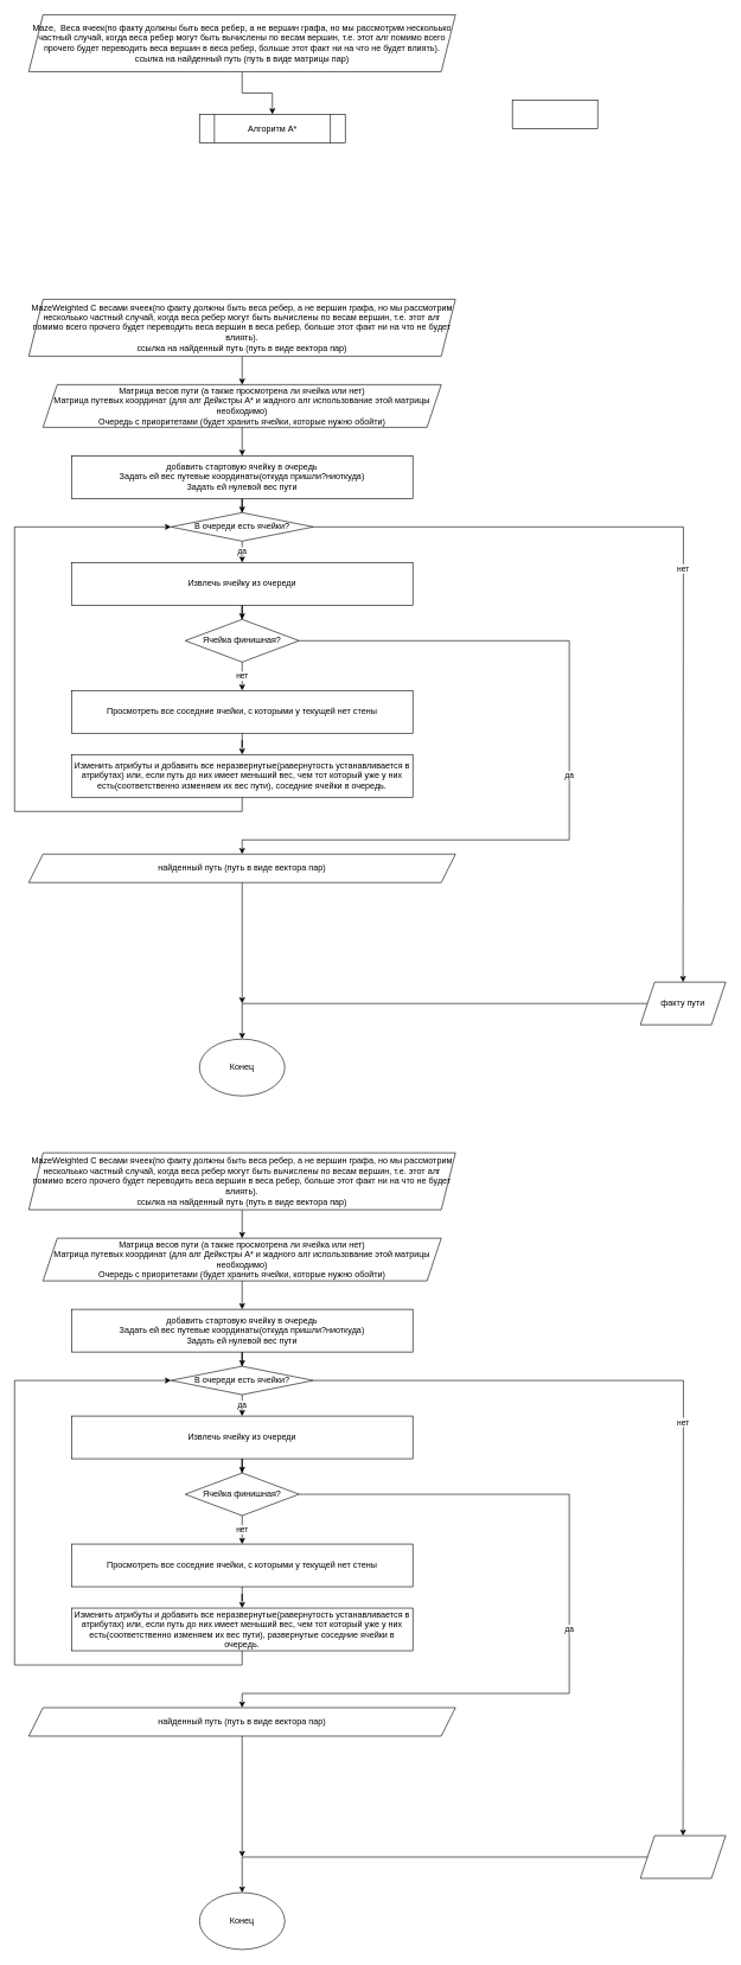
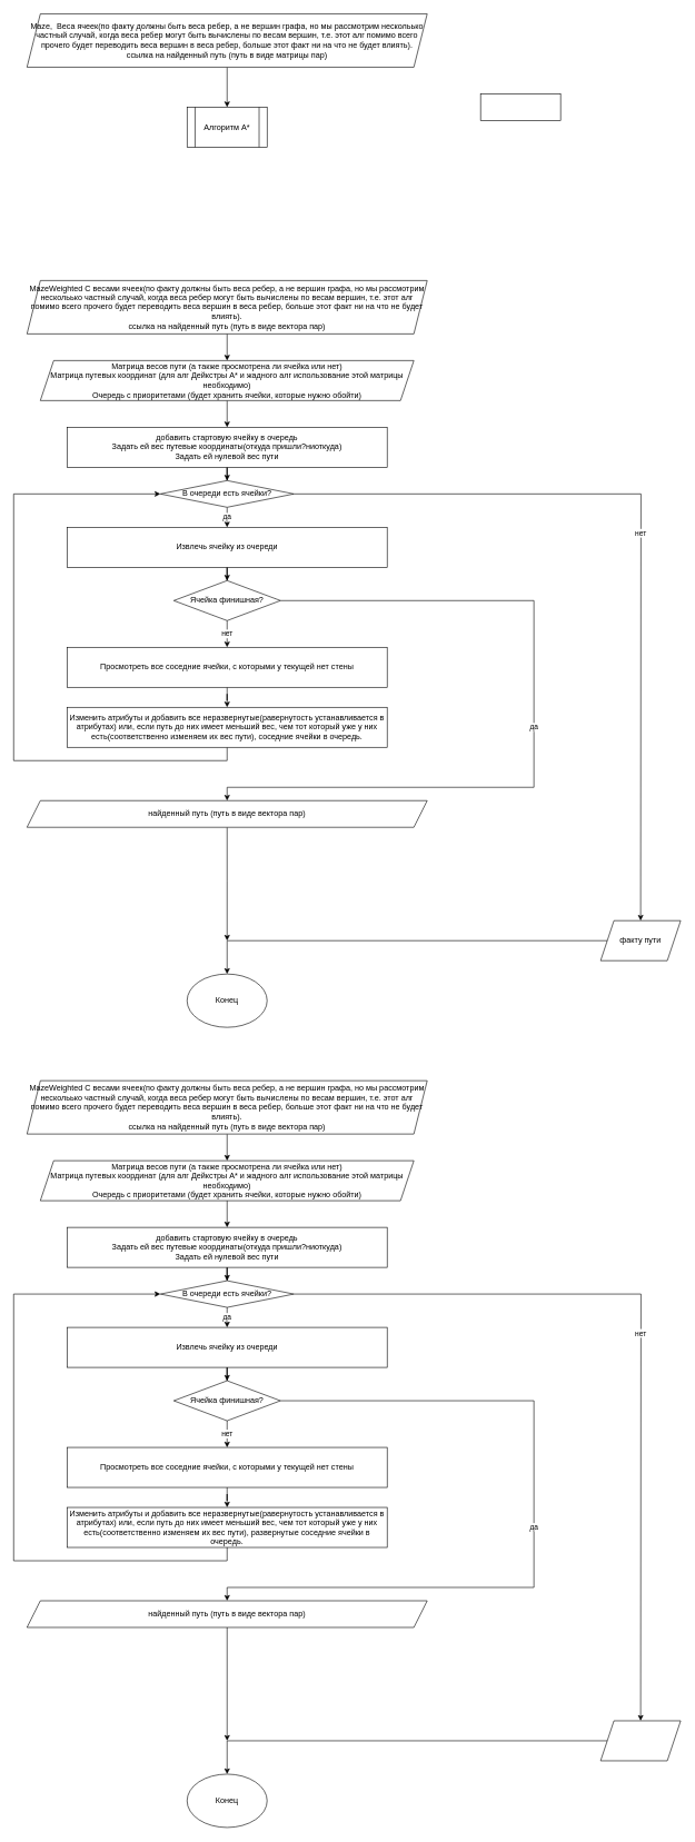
  <mxCell id="0" />
  <mxCell id="1" parent="0" />
  <mxCell id="2" value="" style="rounded=0;whiteSpace=wrap;html=1;" parent="1" vertex="1"><mxGeometry x="720" y="140" width="120" height="40" as="geometry" /></mxCell>
- <mxCell id="3" value="Алгоритм А*" style="shape=process;whiteSpace=wrap;html=1;backgroundOutline=1;" parent="1" vertex="1"><mxGeometry x="280" y="160" width="205" height="40" as="geometry" /></mxCell>
+ <mxCell id="3" value="Алгоритм А*" style="shape=process;whiteSpace=wrap;html=1;backgroundOutline=1;" parent="1" vertex="1"><mxGeometry x="280" y="160" width="120" height="60" as="geometry" /></mxCell>
  <mxCell id="4" style="edgeStyle=orthogonalEdgeStyle;rounded=0;orthogonalLoop=1;jettySize=auto;html=1;" parent="1" source="5" target="3" edge="1"><mxGeometry relative="1" as="geometry" /></mxCell>
  <mxCell id="5" value="Maze,&amp;nbsp; Веса ячеек(по факту должны быть веса ребер, а не вершин графа, но мы рассмотрим нескольько частный случай, когда веса ребер могут быть вычислены по весам вершин, т.е. этот алг помимо всего прочего будет переводить веса вершин в веса ребер, больше этот факт ни на что не будет влиять). ссылка на найденный путь (путь в виде матрицы пар)" style="shape=parallelogram;perimeter=parallelogramPerimeter;whiteSpace=wrap;html=1;fixedSize=1;" parent="1" vertex="1"><mxGeometry x="40" y="20" width="600" height="80" as="geometry" /></mxCell>
  <mxCell id="6" style="edgeStyle=orthogonalEdgeStyle;rounded=0;orthogonalLoop=1;jettySize=auto;html=1;" parent="1" source="7" target="11" edge="1"><mxGeometry relative="1" as="geometry" /></mxCell>
  <mxCell id="7" value="MazeWeighted С весами ячеек(по факту должны быть веса ребер, а не вершин графа, но мы рассмотрим нескольько частный случай, когда веса ребер могут быть вычислены по весам вершин, т.е. этот алг помимо всего прочего будет переводить веса вершин в веса ребер, больше этот факт ни на что не будет влиять).&lt;br&gt;ссылка на найденный путь (путь в виде вектора пар)" style="shape=parallelogram;perimeter=parallelogramPerimeter;whiteSpace=wrap;html=1;fixedSize=1;align=center;" parent="1" vertex="1"><mxGeometry x="40" y="420" width="600" height="80" as="geometry" /></mxCell>
  <mxCell id="8" style="edgeStyle=orthogonalEdgeStyle;rounded=0;orthogonalLoop=1;jettySize=auto;html=1;" edge="1" parent="1" source="9"><mxGeometry relative="1" as="geometry"><mxPoint x="340" y="1410" as="targetPoint" /><Array as="points"><mxPoint x="340" y="1320" /><mxPoint x="340" y="1320" /></Array></mxGeometry></mxCell>
  <mxCell id="9" value="найденный путь (путь в виде вектора пар)" style="shape=parallelogram;perimeter=parallelogramPerimeter;whiteSpace=wrap;html=1;fixedSize=1;" parent="1" vertex="1"><mxGeometry x="40" y="1200" width="600" height="40" as="geometry" /></mxCell>
  <mxCell id="10" style="edgeStyle=orthogonalEdgeStyle;rounded=0;orthogonalLoop=1;jettySize=auto;html=1;entryX=0.5;entryY=0;entryDx=0;entryDy=0;" parent="1" source="11" target="13" edge="1"><mxGeometry relative="1" as="geometry" /></mxCell>
  <mxCell id="11" value="Матрица весов пути (а также просмотрена ли ячейка или нет)&lt;br&gt;Матрица путевых координат (для алг Дейкстры А* и жадного алг использование этой матрицы необходимо)&lt;br&gt;Очередь с приоритетами (будет хранить ячейки, которые нужно обойти)" style="shape=parallelogram;perimeter=parallelogramPerimeter;whiteSpace=wrap;html=1;fixedSize=1;" parent="1" vertex="1"><mxGeometry x="60" y="540" width="560" height="60" as="geometry" /></mxCell>
  <mxCell id="12" style="edgeStyle=orthogonalEdgeStyle;rounded=0;orthogonalLoop=1;jettySize=auto;html=1;entryX=0.5;entryY=0;entryDx=0;entryDy=0;" edge="1" parent="1" source="13" target="25"><mxGeometry relative="1" as="geometry" /></mxCell>
  <mxCell id="13" value="добавить стартовую ячейку в очередь&lt;br&gt;Задать ей вес путевые координаты(откуда пришли?ниоткуда)&lt;br&gt;Задать ей нулевой вес пути" style="rounded=0;whiteSpace=wrap;html=1;" parent="1" vertex="1"><mxGeometry x="100" y="640" width="480" height="60" as="geometry" /></mxCell>
  <mxCell id="14" style="edgeStyle=orthogonalEdgeStyle;rounded=0;orthogonalLoop=1;jettySize=auto;html=1;" edge="1" parent="1" source="15" target="22"><mxGeometry relative="1" as="geometry" /></mxCell>
  <mxCell id="15" value="Извлечь ячейку из очереди" style="rounded=0;whiteSpace=wrap;html=1;" parent="1" vertex="1"><mxGeometry x="100" y="790" width="480" height="60" as="geometry" /></mxCell>
  <mxCell id="16" style="edgeStyle=orthogonalEdgeStyle;rounded=0;orthogonalLoop=1;jettySize=auto;html=1;exitX=0.5;exitY=1;exitDx=0;exitDy=0;entryX=0;entryY=0.5;entryDx=0;entryDy=0;" edge="1" parent="1" source="17" target="25"><mxGeometry relative="1" as="geometry"><mxPoint x="20" y="790" as="targetPoint" /><mxPoint x="340" y="1173.333" as="sourcePoint" /><Array as="points"><mxPoint x="340" y="1140" /><mxPoint x="20" y="1140" /><mxPoint x="20" y="740" /></Array></mxGeometry></mxCell>
  <mxCell id="17" value="Изменить атрибуты и добавить все неразвернутые(равернутость устанавливается в атрибутах) или, если путь до них имеет меньший вес, чем тот который уже у них есть(соответственно изменяем их вес пути), соседние ячейки в очередь." style="rounded=0;whiteSpace=wrap;html=1;" parent="1" vertex="1"><mxGeometry x="100" y="1060" width="480" height="60" as="geometry" /></mxCell>
  <mxCell id="18" style="edgeStyle=orthogonalEdgeStyle;rounded=0;orthogonalLoop=1;jettySize=auto;html=1;entryX=0.5;entryY=0;entryDx=0;entryDy=0;" edge="1" parent="1" source="19" target="17"><mxGeometry relative="1" as="geometry" /></mxCell>
  <mxCell id="19" value="Просмотреть все соседние ячейки, с которыми у текущей нет стены" style="rounded=0;whiteSpace=wrap;html=1;" parent="1" vertex="1"><mxGeometry x="100" y="970" width="480" height="60" as="geometry" /></mxCell>
  <mxCell id="20" value="нет" style="edgeStyle=orthogonalEdgeStyle;rounded=0;orthogonalLoop=1;jettySize=auto;html=1;entryX=0.5;entryY=0;entryDx=0;entryDy=0;" edge="1" parent="1" source="22" target="19"><mxGeometry relative="1" as="geometry" /></mxCell>
  <mxCell id="21" value="да" style="edgeStyle=orthogonalEdgeStyle;rounded=0;orthogonalLoop=1;jettySize=auto;html=1;entryX=0.5;entryY=0;entryDx=0;entryDy=0;" edge="1" parent="1" source="22" target="9"><mxGeometry relative="1" as="geometry"><mxPoint x="750" y="1390.833" as="targetPoint" /><Array as="points"><mxPoint x="800" y="900" /><mxPoint x="800" y="1180" /><mxPoint x="340" y="1180" /></Array></mxGeometry></mxCell>
  <mxCell id="22" value="Ячейка финишная?" style="rhombus;whiteSpace=wrap;html=1;" vertex="1" parent="1"><mxGeometry x="260" y="870" width="160" height="60" as="geometry" /></mxCell>
  <mxCell id="23" value="да" style="edgeStyle=orthogonalEdgeStyle;rounded=0;orthogonalLoop=1;jettySize=auto;html=1;entryX=0.5;entryY=0;entryDx=0;entryDy=0;" edge="1" parent="1" source="25" target="15"><mxGeometry relative="1" as="geometry" /></mxCell>
  <mxCell id="24" value="нет" style="edgeStyle=orthogonalEdgeStyle;rounded=0;orthogonalLoop=1;jettySize=auto;html=1;" edge="1" parent="1" source="25"><mxGeometry relative="1" as="geometry"><mxPoint x="960" y="1380" as="targetPoint" /></mxGeometry></mxCell>
  <mxCell id="25" value="В очереди есть ячейки?" style="rhombus;whiteSpace=wrap;html=1;" vertex="1" parent="1"><mxGeometry x="240" y="720" width="200" height="40" as="geometry" /></mxCell>
  <mxCell id="26" style="edgeStyle=orthogonalEdgeStyle;rounded=0;orthogonalLoop=1;jettySize=auto;html=1;entryX=0.5;entryY=0;entryDx=0;entryDy=0;" edge="1" parent="1" source="27" target="28"><mxGeometry relative="1" as="geometry" /></mxCell>
  <mxCell id="27" value="факту пути" style="shape=parallelogram;perimeter=parallelogramPerimeter;whiteSpace=wrap;html=1;fixedSize=1;" vertex="1" parent="1"><mxGeometry x="900" y="1380" width="120" height="60" as="geometry" /></mxCell>
  <mxCell id="28" value="Конец" style="ellipse;whiteSpace=wrap;html=1;" vertex="1" parent="1"><mxGeometry x="280" y="1460" width="120" height="80" as="geometry" /></mxCell>
  <mxCell id="29" style="edgeStyle=orthogonalEdgeStyle;rounded=0;orthogonalLoop=1;jettySize=auto;html=1;" edge="1" source="30" target="34" parent="1"><mxGeometry relative="1" as="geometry" /></mxCell>
  <mxCell id="30" value="MazeWeighted С весами ячеек(по факту должны быть веса ребер, а не вершин графа, но мы рассмотрим нескольько частный случай, когда веса ребер могут быть вычислены по весам вершин, т.е. этот алг помимо всего прочего будет переводить веса вершин в веса ребер, больше этот факт ни на что не будет влиять).&lt;br&gt;ссылка на найденный путь (путь в виде вектора пар)" style="shape=parallelogram;perimeter=parallelogramPerimeter;whiteSpace=wrap;html=1;fixedSize=1;align=center;" vertex="1" parent="1"><mxGeometry x="40" y="1620" width="600" height="80" as="geometry" /></mxCell>
  <mxCell id="31" style="edgeStyle=orthogonalEdgeStyle;rounded=0;orthogonalLoop=1;jettySize=auto;html=1;" edge="1" source="32" parent="1"><mxGeometry relative="1" as="geometry"><mxPoint x="340" y="2610" as="targetPoint" /><Array as="points"><mxPoint x="340" y="2520" /><mxPoint x="340" y="2520" /></Array></mxGeometry></mxCell>
  <mxCell id="32" value="найденный путь (путь в виде вектора пар)" style="shape=parallelogram;perimeter=parallelogramPerimeter;whiteSpace=wrap;html=1;fixedSize=1;" vertex="1" parent="1"><mxGeometry x="40" y="2400" width="600" height="40" as="geometry" /></mxCell>
  <mxCell id="33" style="edgeStyle=orthogonalEdgeStyle;rounded=0;orthogonalLoop=1;jettySize=auto;html=1;entryX=0.5;entryY=0;entryDx=0;entryDy=0;" edge="1" source="34" target="36" parent="1"><mxGeometry relative="1" as="geometry" /></mxCell>
  <mxCell id="34" value="Матрица весов пути (а также просмотрена ли ячейка или нет)&lt;br&gt;Матрица путевых координат (для алг Дейкстры А* и жадного алг использование этой матрицы необходимо)&lt;br&gt;Очередь с приоритетами (будет хранить ячейки, которые нужно обойти)" style="shape=parallelogram;perimeter=parallelogramPerimeter;whiteSpace=wrap;html=1;fixedSize=1;" vertex="1" parent="1"><mxGeometry x="60" y="1740" width="560" height="60" as="geometry" /></mxCell>
  <mxCell id="35" style="edgeStyle=orthogonalEdgeStyle;rounded=0;orthogonalLoop=1;jettySize=auto;html=1;entryX=0.5;entryY=0;entryDx=0;entryDy=0;" edge="1" parent="1" source="36" target="48"><mxGeometry relative="1" as="geometry" /></mxCell>
  <mxCell id="36" value="добавить стартовую ячейку в очередь&lt;br&gt;Задать ей вес путевые координаты(откуда пришли?ниоткуда)&lt;br&gt;Задать ей нулевой вес пути" style="rounded=0;whiteSpace=wrap;html=1;" vertex="1" parent="1"><mxGeometry x="100" y="1840" width="480" height="60" as="geometry" /></mxCell>
  <mxCell id="37" style="edgeStyle=orthogonalEdgeStyle;rounded=0;orthogonalLoop=1;jettySize=auto;html=1;" edge="1" source="38" target="45" parent="1"><mxGeometry relative="1" as="geometry" /></mxCell>
  <mxCell id="38" value="Извлечь ячейку из очереди" style="rounded=0;whiteSpace=wrap;html=1;" vertex="1" parent="1"><mxGeometry x="100" y="1990" width="480" height="60" as="geometry" /></mxCell>
  <mxCell id="39" style="edgeStyle=orthogonalEdgeStyle;rounded=0;orthogonalLoop=1;jettySize=auto;html=1;exitX=0.5;exitY=1;exitDx=0;exitDy=0;entryX=0;entryY=0.5;entryDx=0;entryDy=0;" edge="1" source="40" target="48" parent="1"><mxGeometry relative="1" as="geometry"><mxPoint x="20" y="1990" as="targetPoint" /><mxPoint x="340" y="2373.333" as="sourcePoint" /><Array as="points"><mxPoint x="340" y="2340" /><mxPoint x="20" y="2340" /><mxPoint x="20" y="1940" /></Array></mxGeometry></mxCell>
  <mxCell id="40" value="Изменить атрибуты и добавить все неразвернутые(равернутость устанавливается в атрибутах) или, если путь до них имеет меньший вес, чем тот который уже у них есть(соответственно изменяем их вес пути), развернутые соседние ячейки в очередь." style="rounded=0;whiteSpace=wrap;html=1;" vertex="1" parent="1"><mxGeometry x="100" y="2260" width="480" height="60" as="geometry" /></mxCell>
  <mxCell id="41" style="edgeStyle=orthogonalEdgeStyle;rounded=0;orthogonalLoop=1;jettySize=auto;html=1;entryX=0.5;entryY=0;entryDx=0;entryDy=0;" edge="1" source="42" target="40" parent="1"><mxGeometry relative="1" as="geometry" /></mxCell>
  <mxCell id="42" value="Просмотреть все соседние ячейки, с которыми у текущей нет стены" style="rounded=0;whiteSpace=wrap;html=1;" vertex="1" parent="1"><mxGeometry x="100" y="2170" width="480" height="60" as="geometry" /></mxCell>
  <mxCell id="43" value="нет" style="edgeStyle=orthogonalEdgeStyle;rounded=0;orthogonalLoop=1;jettySize=auto;html=1;entryX=0.5;entryY=0;entryDx=0;entryDy=0;" edge="1" source="45" target="42" parent="1"><mxGeometry relative="1" as="geometry" /></mxCell>
  <mxCell id="44" value="да" style="edgeStyle=orthogonalEdgeStyle;rounded=0;orthogonalLoop=1;jettySize=auto;html=1;entryX=0.5;entryY=0;entryDx=0;entryDy=0;" edge="1" source="45" target="32" parent="1"><mxGeometry relative="1" as="geometry"><mxPoint x="750" y="2590.833" as="targetPoint" /><Array as="points"><mxPoint x="800" y="2100" /><mxPoint x="800" y="2380" /><mxPoint x="340" y="2380" /></Array></mxGeometry></mxCell>
  <mxCell id="45" value="Ячейка финишная?" style="rhombus;whiteSpace=wrap;html=1;" vertex="1" parent="1"><mxGeometry x="260" y="2070" width="160" height="60" as="geometry" /></mxCell>
  <mxCell id="46" value="да" style="edgeStyle=orthogonalEdgeStyle;rounded=0;orthogonalLoop=1;jettySize=auto;html=1;entryX=0.5;entryY=0;entryDx=0;entryDy=0;" edge="1" source="48" target="38" parent="1"><mxGeometry relative="1" as="geometry" /></mxCell>
  <mxCell id="47" value="нет" style="edgeStyle=orthogonalEdgeStyle;rounded=0;orthogonalLoop=1;jettySize=auto;html=1;" edge="1" source="48" parent="1"><mxGeometry relative="1" as="geometry"><mxPoint x="960" y="2580" as="targetPoint" /></mxGeometry></mxCell>
  <mxCell id="48" value="В очереди есть ячейки?" style="rhombus;whiteSpace=wrap;html=1;" vertex="1" parent="1"><mxGeometry x="240" y="1920" width="200" height="40" as="geometry" /></mxCell>
  <mxCell id="49" style="edgeStyle=orthogonalEdgeStyle;rounded=0;orthogonalLoop=1;jettySize=auto;html=1;entryX=0.5;entryY=0;entryDx=0;entryDy=0;" edge="1" source="50" target="51" parent="1"><mxGeometry relative="1" as="geometry" /></mxCell>
  <mxCell id="50" value="" style="shape=parallelogram;perimeter=parallelogramPerimeter;whiteSpace=wrap;html=1;fixedSize=1;" vertex="1" parent="1"><mxGeometry x="900" y="2580" width="120" height="60" as="geometry" /></mxCell>
  <mxCell id="51" value="Конец" style="ellipse;whiteSpace=wrap;html=1;" vertex="1" parent="1"><mxGeometry x="280" y="2660" width="120" height="80" as="geometry" /></mxCell>
